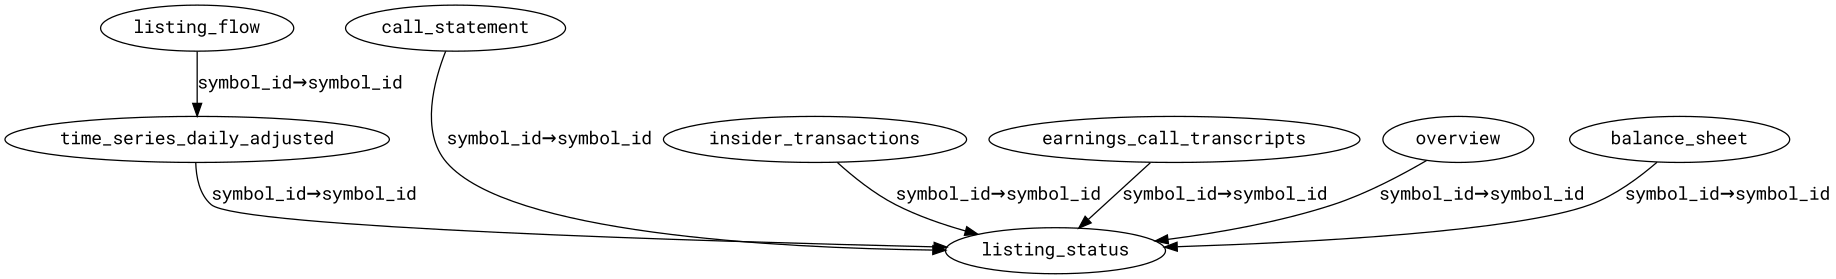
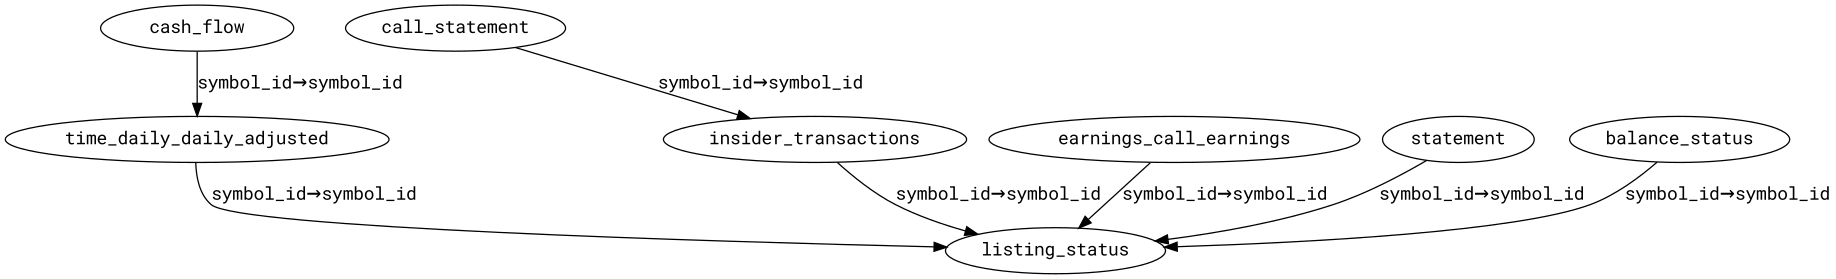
  digraph {
    fontname="Roboto Mono"
    rankdir=TB
    node [fontname="Roboto Mono"]
    edge [fontname="Roboto Mono"]
-   cash_flow [label=listing_flow]
-   time_series_daily_adjusted
+   cash_flow
+   time_series_daily_adjusted [label=time_daily_daily_adjusted]
    n3 [label=call_statement]
    listing_status
-   earnings_call_transcripts
+   earnings_call_transcripts [label=earnings_call_earnings]
    insider_transactions
-   overview
-   balance_sheet
+   overview [label=statement]
+   balance_sheet [label=balance_status]
    cash_flow -> time_series_daily_adjusted [label="symbol_id→symbol_id"]
    time_series_daily_adjusted -> listing_status [label="symbol_id→symbol_id"]
-   n3 -> listing_status [label="symbol_id→symbol_id"]
+   n3 -> insider_transactions [label="symbol_id→symbol_id"]
    earnings_call_transcripts -> listing_status [label="symbol_id→symbol_id"]
    insider_transactions -> listing_status [label="symbol_id→symbol_id"]
    overview -> listing_status [label="symbol_id→symbol_id"]
    balance_sheet -> listing_status [label="symbol_id→symbol_id"]
  }
